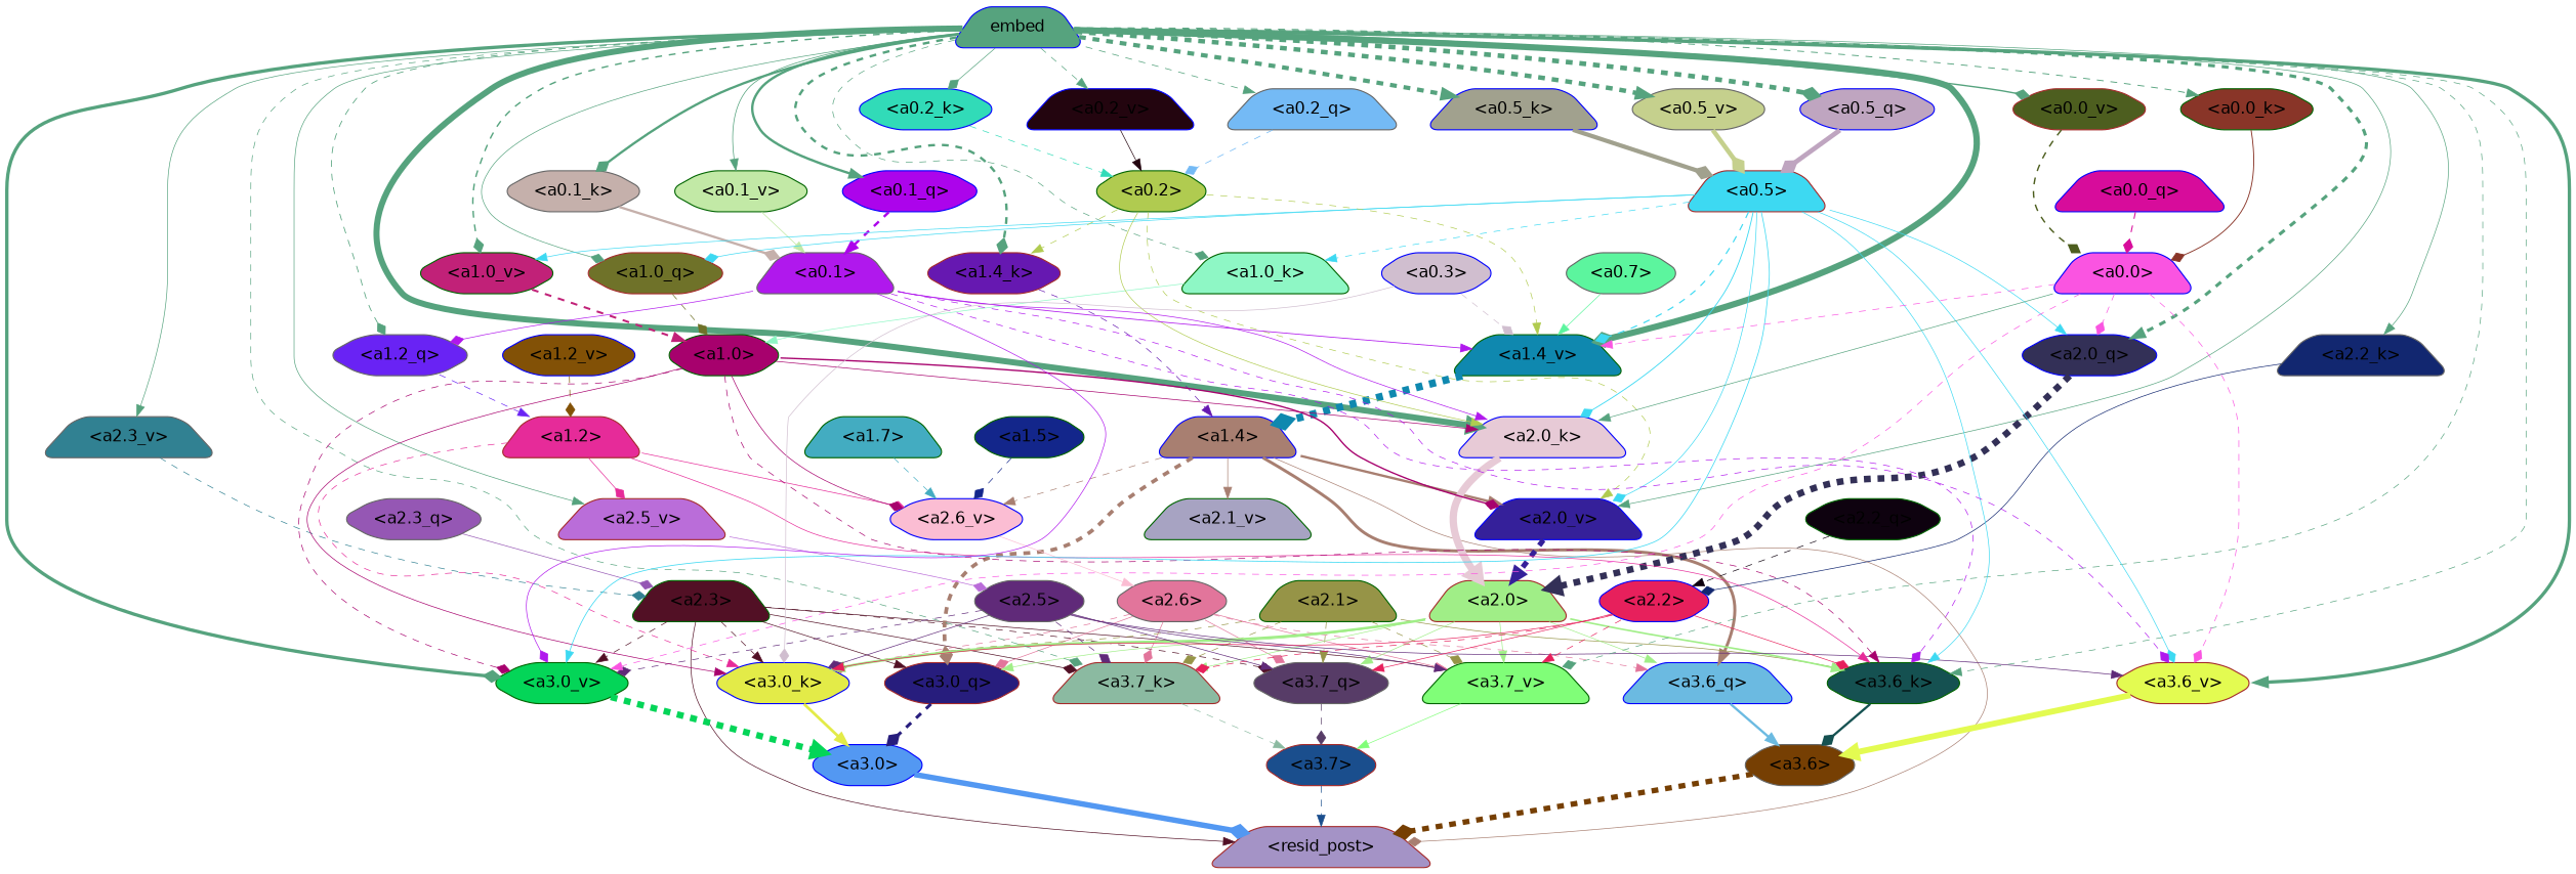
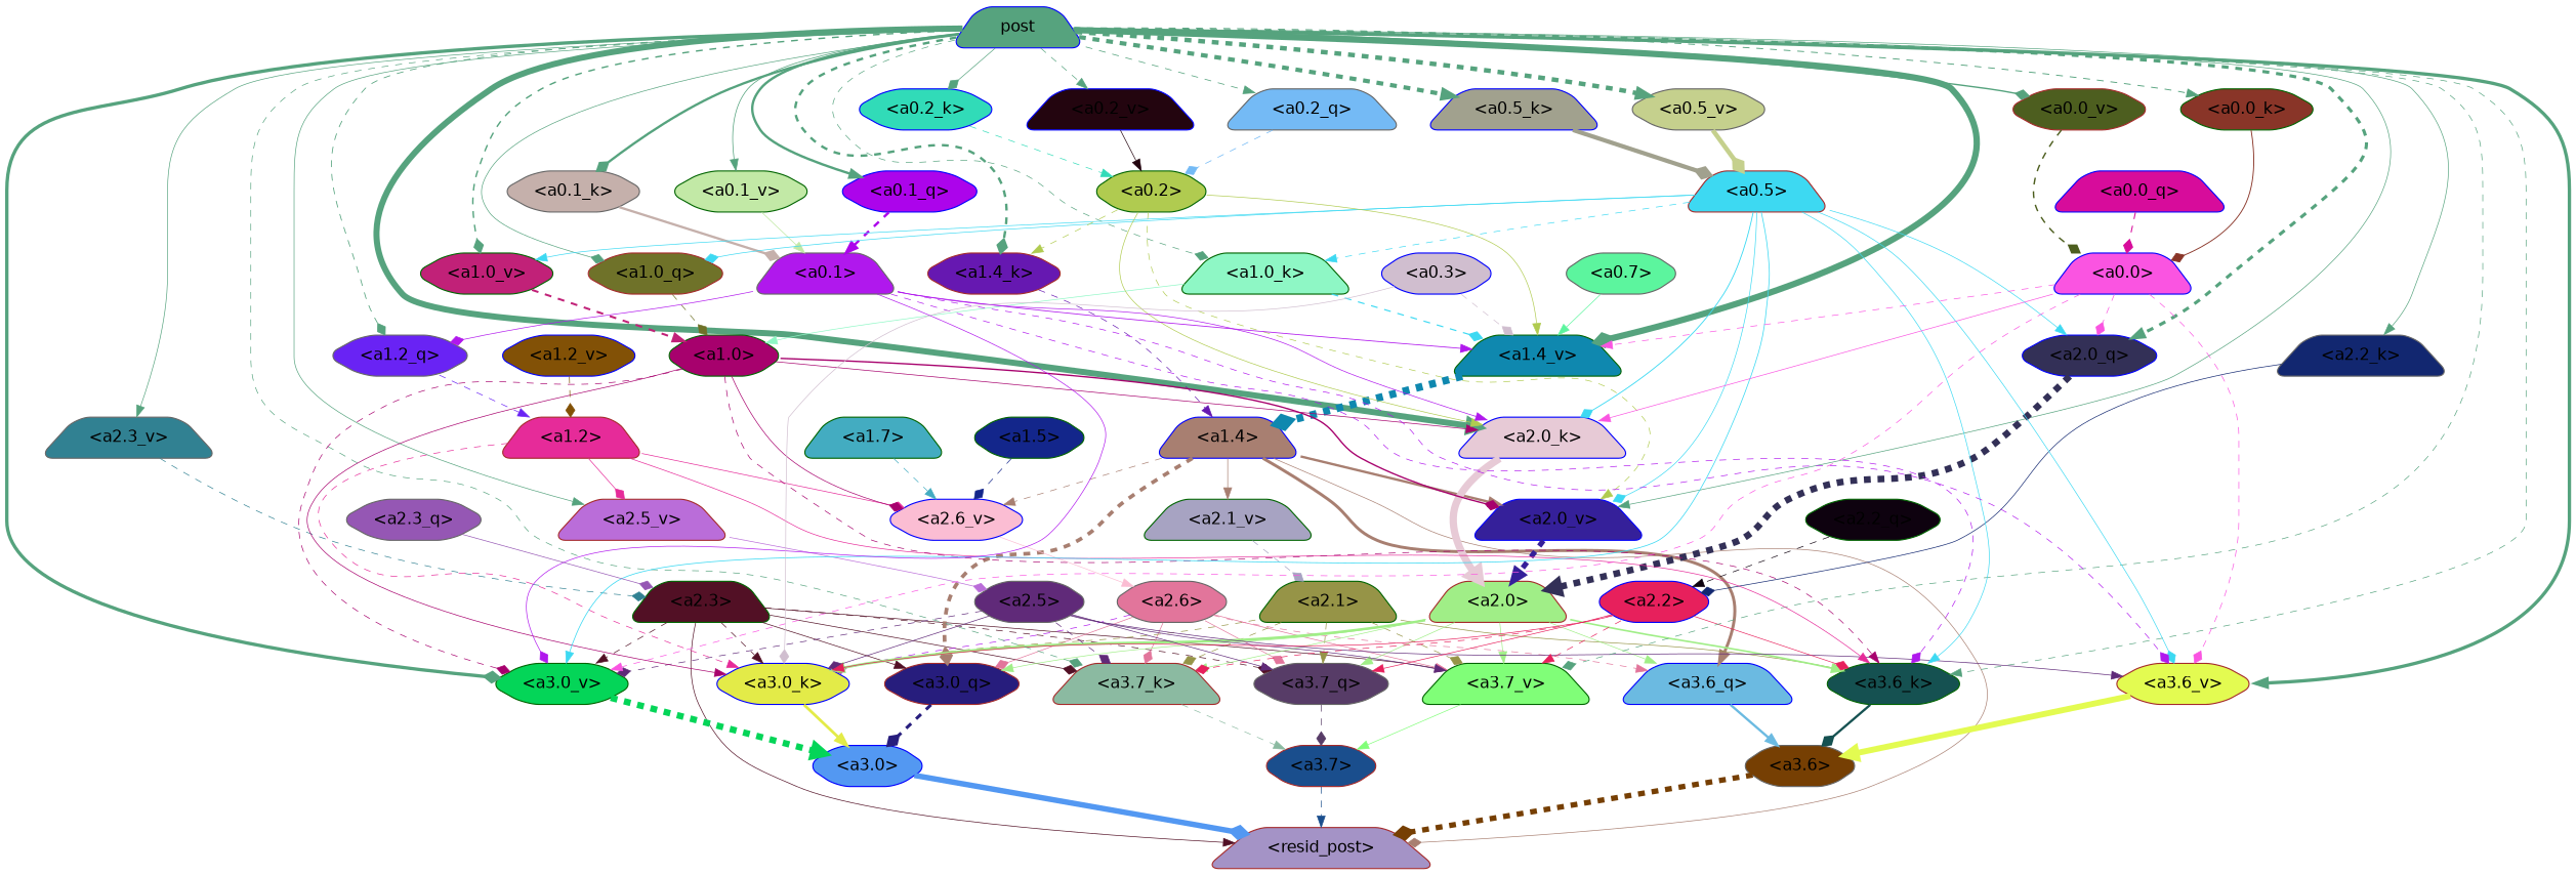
  strict digraph {
    splines=true
    node [color=blue fontname=Helvetica shape=hexagon style="filled, rounded"]
    edge [arrowhead=diamond color="#56a37e" penwidth=0.6 style=solid]
    "<a3.7>" [color=brown fillcolor="#1a4e8d"]
    "<resid_post>" [color=brown fillcolor="#a493c6" shape=trapezium]
    "<a3.6>" [color=gray40 fillcolor="#763f03"]
    "<a3.0>" [fillcolor="#5398f2"]
    "<a2.3>" [color=darkgreen fillcolor="#521025" shape=trapezium]
    "<a3.7_q>" [color=gray40 fillcolor="#573c67"]
    "<a3.0_q>" [color=brown fillcolor="#271d7d"]
    "<a3.7_k>" [color=brown fillcolor="#8bbaa1" shape=trapezium]
    "<a3.0_k>" [fillcolor="#e3eb48"]
    "<a3.7_v>" [color=darkgreen fillcolor="#80fe78" shape=trapezium]
    "<a3.0_v>" [color=darkgreen fillcolor="#04d558"]
    "<a1.4>" [fillcolor="#a87f71" shape=trapezium]
    "<a3.6_q>" [fillcolor="#6bbae1" shape=trapezium]
    "<a2.6_v>" [fillcolor="#fbbdd3"]
    "<a2.1_v>" [color=darkgreen fillcolor="#a7a3c2" shape=trapezium]
    "<a2.0_v>" [fillcolor="#35209a" shape=trapezium]
    "<a2.6>" [color=gray40 fillcolor="#e2759b"]
    "<a2.1>" [color=darkgreen fillcolor="#969447" shape=trapezium]
    "<a2.0>" [color=brown fillcolor="#a0ee87" shape=trapezium]
    "<a3.6_k>" [color=darkgreen fillcolor="#155151"]
    "<a3.6_v>" [color=brown fillcolor="#e3fb51"]
    "<a2.5>" [color=gray40 fillcolor="#602a79"]
    "<a2.2>" [fillcolor="#e7205c"]
-   embed [fillcolor="#56a37e" shape=trapezium]
+   embed [fillcolor="#56a37e" shape=trapezium label=post]
    "<a2.0_q>" [fillcolor="#333057"]
    "<a2.2_k>" [color=gray40 fillcolor="#122770" shape=trapezium]
    "<a2.0_k>" [fillcolor="#e7cad6" shape=trapezium]
    "<a2.5_v>" [color=brown fillcolor="#ba6dd9" shape=trapezium]
    "<a2.3_v>" [color=gray40 fillcolor="#318192" shape=trapezium]
    "<a1.2_q>" [color=gray40 fillcolor="#6923f4"]
    "<a1.0_q>" [color=brown fillcolor="#6f7229"]
    "<a1.4_k>" [color=brown fillcolor="#6618b1"]
    "<a1.0_k>" [color=darkgreen fillcolor="#8ef7c5" shape=trapezium]
    "<a1.4_v>" [color=darkgreen fillcolor="#0f88af" shape=trapezium]
    "<a1.0_v>" [color=darkgreen fillcolor="#c12178"]
-   "<a0.5_q>" [fillcolor="#bfa5c0"]
    "<a0.2_q>" [color=gray40 fillcolor="#74baf5" shape=trapezium]
    "<a0.1_q>" [fillcolor="#ac04eb"]
    "<a0.5_k>" [fillcolor="#a1a18e" shape=trapezium]
    "<a0.2_k>" [fillcolor="#31dbb8"]
    "<a0.1_k>" [color=gray40 fillcolor="#c5b0ab"]
    "<a0.0_k>" [color=darkgreen fillcolor="#893528"]
    "<a0.5_v>" [color=gray40 fillcolor="#c5d08d"]
    "<a0.2_v>" [fillcolor="#23050f" shape=trapezium]
    "<a0.1_v>" [color=darkgreen fillcolor="#c2e9a6"]
    "<a0.0_v>" [color=brown fillcolor="#4d5e1f"]
    "<a1.2>" [color=brown fillcolor="#e62b99" shape=trapezium]
    "<a1.0>" [color=darkgreen fillcolor="#a7016d"]
    "<a0.5>" [color=brown fillcolor="#3dd9f2" shape=trapezium]
    "<a0.2>" [color=darkgreen fillcolor="#b0cb50"]
    "<a0.1>" [color=gray40 fillcolor="#b018ed" shape=trapezium]
    "<a0.0>" [fillcolor="#fa54e1" shape=trapezium]
    "<a0.3>" [fillcolor="#d0becf"]
    "<a2.3_q>" [color=gray40 fillcolor="#9557b4"]
    "<a2.2_q>" [color=darkgreen fillcolor="#0e020f"]
    "<a1.7>" [color=darkgreen fillcolor="#43acc1" shape=trapezium]
    "<a1.5>" [color=darkgreen fillcolor="#13268b"]
    "<a1.2_v>" [fillcolor="#825106"]
    "<a0.7>" [color=gray40 fillcolor="#5cf59e"]
    "<a0.0_q>" [fillcolor="#d70c9b" shape=trapezium]
    "<a3.7>" -> "<resid_post>" [arrowhead=normal color="#1a4e8d" style=dashed]
    "<a3.6>" -> "<resid_post>" [color="#763f03" penwidth=4.751612067222595 style=dashed]
    "<a3.0>" -> "<resid_post>" [color="#5398f2" penwidth=4.884142994880676]
    "<a2.3>" -> "<resid_post>" [arrowhead=normal color="#521025"]
    "<a2.3>" -> "<a3.7_q>" [color="#521025" style=dashed]
    "<a2.3>" -> "<a3.0_q>" [arrowhead=normal color="#521025"]
    "<a2.3>" -> "<a3.7_k>" [color="#521025"]
    "<a2.3>" -> "<a3.0_k>" [arrowhead=normal color="#521025" style=dashed]
    "<a2.3>" -> "<a3.7_v>" [arrowhead=normal color="#521025"]
    "<a2.3>" -> "<a3.0_v>" [arrowhead=normal color="#521025" style=dashed]
    "<a3.7_q>" -> "<a3.7>" [color="#573c67" style=dashed]
    "<a3.0_q>" -> "<a3.0>" [color="#271d7d" penwidth=2.7421876192092896 style=dashed]
    "<a3.7_k>" -> "<a3.7>" [arrowhead=normal color="#8bbaa1" style=dashed]
    "<a3.0_k>" -> "<a3.0>" [color="#e3eb48" penwidth=2.476402521133423 arrowhead="" style=""]
    "<a3.7_v>" -> "<a3.7>" [color="#80fe78" arrowhead="" style=""]
    "<a3.0_v>" -> "<a3.0>" [arrowhead=normal color="#04d558" penwidth=5.652270674705505 style=dashed]
    "<a1.4>" -> "<resid_post>" [color="#a87f71"]
    "<a1.4>" -> "<a3.0_q>" [color="#a87f71" penwidth=3.3040847778320312 style=dashed]
    "<a1.4>" -> "<a3.6_q>" [arrowhead=normal color="#a87f71" penwidth=2.6469622254371643]
    "<a1.4>" -> "<a2.6_v>" [arrowhead=normal color="#a87f71" style=dashed]
    "<a1.4>" -> "<a2.1_v>" [arrowhead=normal color="#a87f71"]
    "<a1.4>" -> "<a2.0_v>" [arrowhead=normal color="#a87f71" penwidth=2.1286070346832275]
    "<a3.6_q>" -> "<a3.6>" [arrowhead=normal color="#6bbae1" penwidth=2.091020345687866]
    "<a2.6_v>" -> "<a2.6>" [color="#fbbdd3" arrowhead="" style=""]
+   "<a2.1_v>" -> "<a2.1>" [color="#a7a3c2" style=dashed]
    "<a2.0_v>" -> "<a2.0>" [arrowhead=normal color="#35209a" penwidth=4.5950857400894165 style=dashed]
    "<a2.6>" -> "<a3.7_q>" [color="#e2759b"]
    "<a2.6>" -> "<a3.0_q>" [color="#e2759b"]
    "<a2.6>" -> "<a3.7_k>" [color="#e2759b"]
-   "<a2.6>" -> "<a3.0_k>" [color="#e2759b" style=dashed]
+   "<a2.6>" -> "<a3.0_k>" [color="#b018ed" style=dashed]
    "<a2.6>" -> "<a3.7_v>" [arrowhead=normal color="#e2759b"]
    "<a2.6>" -> "<a3.6_q>" [arrowhead=normal color="#e2759b" style=dashed]
    "<a2.1>" -> "<a3.7_q>" [arrowhead=normal color="#969447" style=dashed]
    "<a2.1>" -> "<a3.7_k>" [color="#969447" style=dashed]
    "<a2.1>" -> "<a3.0_k>" [color="#969447" style=dashed]
    "<a2.1>" -> "<a3.7_v>" [color="#969447" style=dashed]
    "<a2.1>" -> "<a3.6_k>" [arrowhead=normal color="#969447"]
    "<a2.0>" -> "<a3.7_q>" [color="#a0ee87" arrowhead="" style=""]
    "<a2.0>" -> "<a3.0_q>" [color="#a0ee87" arrowhead="" style=""]
    "<a2.0>" -> "<a3.7_k>" [color="#a0ee87" arrowhead="" style=""]
    "<a2.0>" -> "<a3.0_k>" [color="#a0ee87" penwidth=2.2137351036071777 arrowhead="" style=""]
    "<a2.0>" -> "<a3.7_v>" [color="#a0ee87" arrowhead="" style=""]
    "<a2.0>" -> "<a3.6_q>" [color="#a0ee87" arrowhead="" style=""]
    "<a2.0>" -> "<a3.6_k>" [color="#a0ee87" penwidth=1.4757367372512817 arrowhead="" style=""]
    "<a3.6_k>" -> "<a3.6>" [color="#155151" penwidth=2.048597991466522]
    "<a3.6_v>" -> "<a3.6>" [color="#e3fb51" penwidth=5.2550448179244995 arrowhead="" style=""]
    "<a2.5>" -> "<a3.7_q>" [arrowhead=normal color="#602a79"]
    "<a2.5>" -> "<a3.7_k>" [color="#602a79" style=dashed]
    "<a2.5>" -> "<a3.0_k>" [color="#602a79"]
    "<a2.5>" -> "<a3.7_v>" [arrowhead=normal color="#602a79"]
    "<a2.5>" -> "<a3.0_v>" [color="#602a79" style=dashed]
    "<a2.5>" -> "<a3.6_v>" [arrowhead=normal color="#602a79"]
    "<a2.2>" -> "<a3.7_q>" [arrowhead=normal color="#e7205c"]
    "<a2.2>" -> "<a3.7_k>" [color="#e7205c" style=dashed]
    "<a2.2>" -> "<a3.0_k>" [arrowhead=normal color="#e7205c"]
    "<a2.2>" -> "<a3.7_v>" [arrowhead=normal color="#e7205c" style=dashed]
    "<a2.2>" -> "<a3.6_k>" [color="#e7205c"]
    embed -> "<a3.7_k>" [style=dashed]
    embed -> "<a3.7_v>" [style=dashed]
    embed -> "<a3.0_v>" [penwidth=2.972973108291626]
    embed -> "<a2.0_v>" [arrowhead=normal]
    embed -> "<a3.6_k>" [arrowhead=normal style=dashed]
    embed -> "<a3.6_v>" [arrowhead=normal penwidth=2.9582033157348633]
    embed -> "<a2.0_q>" [arrowhead=normal penwidth=2.7699792869389057 style=dashed]
    embed -> "<a2.2_k>" [arrowhead=normal]
    embed -> "<a2.0_k>" [arrowhead=normal penwidth=5.362775564193726]
    embed -> "<a2.5_v>" [arrowhead=normal]
    embed -> "<a2.3_v>" [arrowhead=normal]
    embed -> "<a1.2_q>" [penwidth=0.7193574905395508 style=dashed]
    embed -> "<a1.0_q>"
    embed -> "<a1.4_k>" [penwidth=2.147887945175171 style=dashed]
    embed -> "<a1.0_k>" [style=dashed]
    embed -> "<a1.4_v>" [penwidth=5.545122385025024]
    embed -> "<a1.0_v>" [penwidth=1.26444411277771 style=dashed]
-   embed -> "<a0.5_q>" [penwidth=4.18559342622757 style=dashed]
    embed -> "<a0.2_q>" [arrowhead=normal penwidth=0.6669292449951172 style=dashed]
    embed -> "<a0.1_q>" [arrowhead=normal penwidth=2.1428701877593994]
    embed -> "<a0.5_k>" [arrowhead=normal penwidth=3.7556475400924683 style=dashed]
    embed -> "<a0.2_k>"
    embed -> "<a0.1_k>" [penwidth=2.072890520095825]
    embed -> "<a0.0_k>" [arrowhead=normal penwidth=0.8285634517669678 style=dashed]
    embed -> "<a0.5_v>" [arrowhead=normal penwidth=3.991437017917633 style=dashed]
    embed -> "<a0.2_v>" [arrowhead=normal style=dashed]
    embed -> "<a0.1_v>" [arrowhead=normal penwidth=0.6634087562561035]
    embed -> "<a0.0_v>" [penwidth=1.2436447143554688]
    "<a2.0_q>" -> "<a2.0>" [arrowhead=normal color="#333057" penwidth=5.819834470748901 style=dashed]
    "<a2.2_k>" -> "<a2.2>" [color="#122770"]
    "<a2.0_k>" -> "<a2.0>" [color="#e7cad6" penwidth=6.470837593078613 arrowhead="" style=""]
    "<a2.5_v>" -> "<a2.5>" [color="#ba6dd9"]
    "<a2.3_v>" -> "<a2.3>" [color="#318192" style=dashed]
    "<a1.2_q>" -> "<a1.2>" [arrowhead=normal color="#6923f4" style=dashed]
    "<a1.0_q>" -> "<a1.0>" [color="#6f7229" style=dashed]
    "<a1.4_k>" -> "<a1.4>" [arrowhead=normal color="#6618b1" style=dashed]
    "<a1.0_k>" -> "<a1.0>" [color="#8ef7c5" arrowhead="" style=""]
    "<a1.4_v>" -> "<a1.4>" [color="#0f88af" penwidth=6.635385513305664 style=dashed]
    "<a1.0_v>" -> "<a1.0>" [arrowhead=normal color="#c12178" penwidth=1.807669460773468 style=dashed]
-   "<a0.5_q>" -> "<a0.5>" [color="#bfa5c0" penwidth=4.201210081577301]
    "<a0.2_q>" -> "<a0.2>" [color="#74baf5" penwidth=0.6669397354125977 style=dashed]
    "<a0.1_q>" -> "<a0.1>" [arrowhead=normal color="#ac04eb" penwidth=2.1428754329681396 style=dashed]
    "<a0.5_k>" -> "<a0.5>" [color="#a1a18e" penwidth=3.780391812324524]
    "<a0.2_k>" -> "<a0.2>" [arrowhead=normal color="#31dbb8" style=dashed]
    "<a0.1_k>" -> "<a0.1>" [color="#c5b0ab" penwidth=2.0809476375579834]
    "<a0.0_k>" -> "<a0.0>" [color="#893528" penwidth=0.8123311996459961]
    "<a0.5_v>" -> "<a0.5>" [color="#c5d08d" penwidth=4.0294036865234375]
    "<a0.2_v>" -> "<a0.2>" [arrowhead=normal color="#23050f"]
    "<a0.1_v>" -> "<a0.1>" [color="#c2e9a6" penwidth=0.6631441116333008 arrowhead="" style=""]
    "<a0.0_v>" -> "<a0.0>" [color="#4d5e1f" penwidth=1.2803640365600586 style=dashed]
    "<a1.2>" -> "<a3.0_k>" [arrowhead=normal color="#e62b99" style=dashed]
    "<a1.2>" -> "<a2.6_v>" [color="#e62b99"]
    "<a1.2>" -> "<a3.6_k>" [arrowhead=normal color="#e62b99"]
    "<a1.2>" -> "<a2.5_v>" [color="#e62b99"]
    "<a1.0>" -> "<a3.0_k>" [arrowhead=normal color="#a7016d"]
    "<a1.0>" -> "<a3.0_v>" [color="#a7016d" style=dashed]
    "<a1.0>" -> "<a2.6_v>" [color="#a7016d"]
    "<a1.0>" -> "<a2.0_v>" [color="#a7016d" penwidth=1.2240618467330933]
    "<a1.0>" -> "<a3.6_k>" [arrowhead=normal color="#a7016d" style=dashed]
    "<a1.0>" -> "<a2.0_k>" [arrowhead=normal color="#a7016d"]
    "<a0.5>" -> "<a3.0_v>" [arrowhead=normal color="#3dd9f2" penwidth=0.6790935099124908]
    "<a0.5>" -> "<a2.0_v>" [color="#3dd9f2"]
    "<a0.5>" -> "<a3.6_k>" [arrowhead=normal color="#3dd9f2"]
    "<a0.5>" -> "<a3.6_v>" [color="#3dd9f2"]
    "<a0.5>" -> "<a2.0_q>" [arrowhead=normal color="#3dd9f2"]
    "<a0.5>" -> "<a2.0_k>" [color="#3dd9f2" penwidth=0.7897988557815552]
    "<a0.5>" -> "<a1.0_q>" [color="#3dd9f2"]
    "<a0.5>" -> "<a1.0_k>" [arrowhead=normal color="#3dd9f2" style=dashed]
-   "<a0.5>" -> "<a1.4_v>" [color="#3dd9f2" penwidth=1.0479987859725952 style=dashed]
+   "<a1.0_k>" -> "<a1.4_v>" [color="#3dd9f2" penwidth=1.0479987859725952 style=dashed]
    "<a0.5>" -> "<a1.0_v>" [arrowhead=normal color="#3dd9f2"]
    "<a0.2>" -> "<a2.0_v>" [arrowhead=normal color="#b0cb50" style=dashed]
    "<a0.2>" -> "<a2.0_k>" [arrowhead=normal color="#b0cb50"]
    "<a0.2>" -> "<a1.4_k>" [arrowhead=normal color="#b0cb50" style=dashed]
-   "<a0.2>" -> "<a1.4_v>" [arrowhead=normal color="#b0cb50" style=dashed]
+   "<a0.2>" -> "<a1.4_v>" [arrowhead=normal color="#b0cb50"]
    "<a0.1>" -> "<a3.0_v>" [color="#b018ed"]
    "<a0.1>" -> "<a3.6_k>" [color="#b018ed" style=dashed]
    "<a0.1>" -> "<a3.6_v>" [color="#b018ed" style=dashed]
    "<a0.1>" -> "<a2.0_k>" [arrowhead=normal color="#b018ed"]
    "<a0.1>" -> "<a1.2_q>" [color="#b018ed"]
    "<a0.1>" -> "<a1.4_v>" [arrowhead=normal color="#b018ed" penwidth=0.7031502723693848]
    "<a0.0>" -> "<a3.0_v>" [arrowhead=normal color="#fa54e1" style=dashed]
    "<a0.0>" -> "<a3.6_v>" [color="#fa54e1" style=dashed]
    "<a0.0>" -> "<a2.0_q>" [color="#fa54e1" style=dashed]
-   "<a0.0>" -> "<a2.0_k>" [arrowhead=normal]
+   "<a0.0>" -> "<a2.0_k>" [arrowhead=normal color="#fa54e1"]
    "<a0.0>" -> "<a1.4_v>" [arrowhead=normal color="#fa54e1" style=dashed]
    "<a0.3>" -> "<a3.0_k>" [color="#d0becf"]
    "<a0.3>" -> "<a1.4_v>" [color="#d0becf" style=dashed]
    "<a2.3_q>" -> "<a2.3>" [color="#9557b4"]
    "<a2.2_q>" -> "<a2.2>" [arrowhead=normal color="#0e020f" style=dashed]
    "<a1.7>" -> "<a2.6_v>" [arrowhead=normal color="#43acc1" style=dashed]
    "<a1.5>" -> "<a2.6_v>" [color="#13268b" style=dashed]
    "<a1.2_v>" -> "<a1.2>" [color="#825106" style=dashed]
    "<a0.7>" -> "<a1.4_v>" [arrowhead=normal color="#5cf59e"]
    "<a0.0_q>" -> "<a0.0>" [color="#d70c9b" penwidth=0.9431536197662354 style=dashed]
  }
